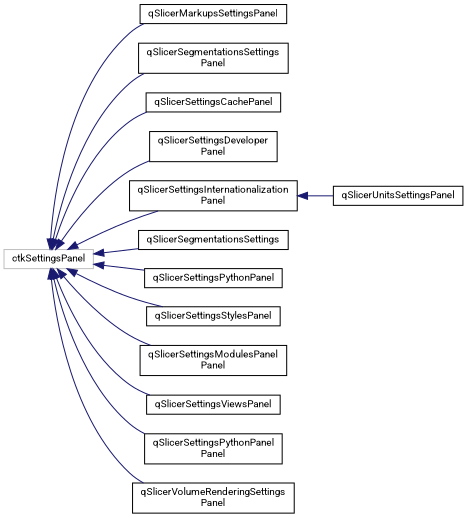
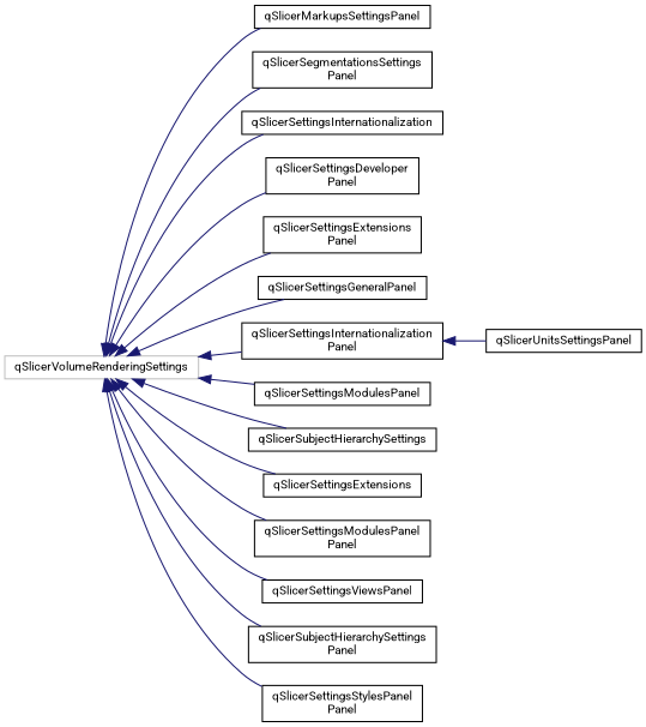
  digraph {
    fontname=Roboto
    rankdir=LR
    node [color=black fontname=Roboto fontsize=10 shape=record]
    edge [color=midnightblue dir=back fontname=Roboto fontsize=10 labelfontname=Helvetica labelfontsize=10 style=solid]
-   n1 [color=grey75 height=0.2 label=ctkSettingsPanel width=0.4]
+   n1 [color=grey75 height=0.2 label=qSlicerVolumeRenderingSettings width=0.4]
    n2 [height=0.2 label=qSlicerMarkupsSettingsPanel width=0.4]
    n3 [height=0.2 label="qSlicerSegmentationsSettings\lPanel" width=0.4]
-   n4 [height=0.2 label=qSlicerSettingsCachePanel width=0.4]
+   n4 [height=0.2 label=qSlicerSettingsInternationalization width=0.4]
    n5 [height=0.2 label="qSlicerSettingsDeveloper\lPanel" width=0.4]
+   n6 [height=0.2 label="qSlicerSettingsExtensions\lPanel" width=0.4]
+   n7 [height=0.2 label=qSlicerSettingsGeneralPanel width=0.4]
    n8 [height=0.2 label="qSlicerSettingsInternationalization\lPanel" width=0.4]
-   n9 [height=0.2 label=qSlicerSegmentationsSettings width=0.4]
-   n10 [height=0.2 label=qSlicerSettingsPythonPanel width=0.4]
-   n11 [height=0.2 label=qSlicerSettingsStylesPanel width=0.4]
+   n9 [height=0.2 label=qSlicerSettingsModulesPanel width=0.4]
+   n10 [height=0.2 label=qSlicerSubjectHierarchySettings width=0.4]
+   n11 [height=0.2 label=qSlicerSettingsExtensions width=0.4]
    n12 [height=0.2 label="qSlicerSettingsModulesPanel\lPanel" width=0.4]
    n13 [height=0.2 label=qSlicerSettingsViewsPanel width=0.4]
-   n14 [height=0.2 label="qSlicerSettingsPythonPanel\lPanel" width=0.4]
-   n15 [height=0.2 label="qSlicerVolumeRenderingSettings\lPanel" width=0.4]
+   n14 [height=0.2 label="qSlicerSubjectHierarchySettings\lPanel" width=0.4]
+   n15 [height=0.2 label="qSlicerSettingsStylesPanel\lPanel" width=0.4]
    n16 [height=0.2 label=qSlicerUnitsSettingsPanel width=0.4]
    n1 -> n2
    n1 -> n3
    n1 -> n4
    n1 -> n5
+   n1 -> n6
+   n1 -> n7
    n1 -> n8
    n1 -> n9
    n1 -> n10
    n1 -> n11
    n1 -> n12
    n1 -> n13
    n1 -> n14
    n1 -> n15
    n8 -> n16
  }
